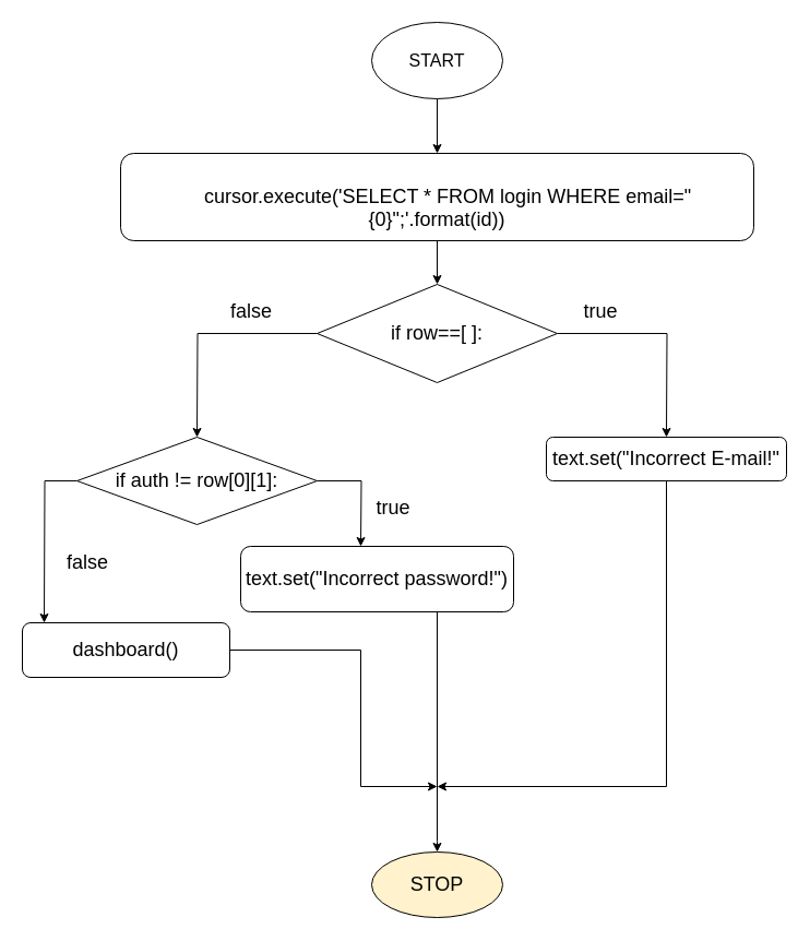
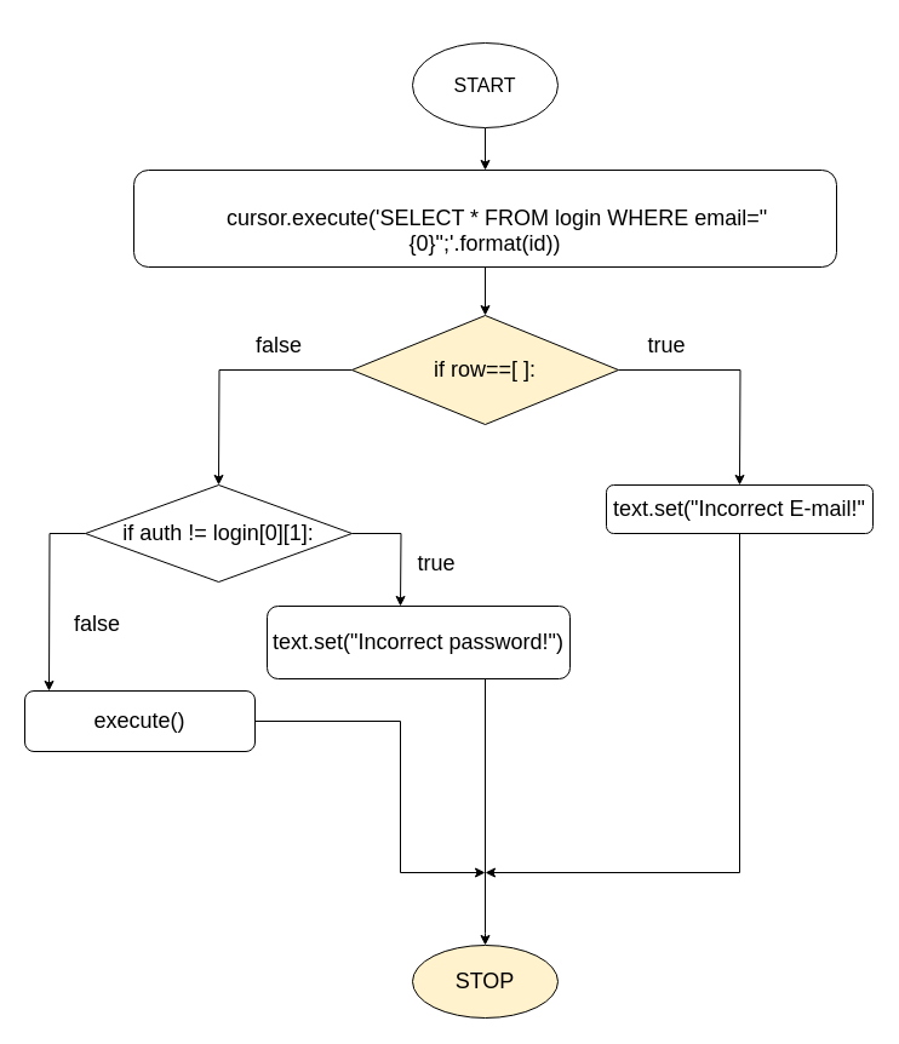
  <mxCell id="0" />
  <mxCell id="1" parent="0" />
  <mxCell id="2" style="edgeStyle=orthogonalEdgeStyle;rounded=0;orthogonalLoop=1;jettySize=auto;html=1;fontSize=18;" edge="1" parent="1" source="3" target="5"><mxGeometry relative="1" as="geometry"><mxPoint x="400" y="130" as="targetPoint" /></mxGeometry></mxCell>
- <mxCell id="3" value="&lt;font size=&quot;3&quot;&gt;START&lt;/font&gt;" style="ellipse;whiteSpace=wrap;html=1;" vertex="1" parent="1"><mxGeometry x="340" y="20" width="120" height="70" as="geometry" /></mxCell>
+ <mxCell id="3" value="&lt;font size=&quot;3&quot;&gt;START&lt;/font&gt;" style="ellipse;whiteSpace=wrap;html=1;" vertex="1" parent="1"><mxGeometry x="340" y="35" width="120" height="70" as="geometry" /></mxCell>
  <mxCell id="4" style="edgeStyle=orthogonalEdgeStyle;rounded=0;orthogonalLoop=1;jettySize=auto;html=1;fontSize=18;" edge="1" parent="1" source="5" target="8"><mxGeometry relative="1" as="geometry"><mxPoint x="400" y="270" as="targetPoint" /></mxGeometry></mxCell>
  <mxCell id="5" value="&lt;div&gt;&lt;br&gt;&lt;/div&gt;&lt;div&gt;&amp;nbsp; &amp;nbsp; cursor.execute('SELECT * FROM login WHERE email=&quot;{0}&quot;;'.format(id))&lt;/div&gt;" style="rounded=1;whiteSpace=wrap;html=1;fontSize=18;" vertex="1" parent="1"><mxGeometry x="110" y="140" width="580" height="80" as="geometry" /></mxCell>
  <mxCell id="6" style="edgeStyle=orthogonalEdgeStyle;rounded=0;orthogonalLoop=1;jettySize=auto;html=1;fontSize=18;" edge="1" parent="1" source="8"><mxGeometry relative="1" as="geometry"><mxPoint x="610" y="400" as="targetPoint" /></mxGeometry></mxCell>
  <mxCell id="7" style="edgeStyle=orthogonalEdgeStyle;rounded=0;orthogonalLoop=1;jettySize=auto;html=1;fontSize=18;" edge="1" parent="1" source="8"><mxGeometry relative="1" as="geometry"><mxPoint x="180" y="400" as="targetPoint" /></mxGeometry></mxCell>
- <mxCell id="8" value="if row==[ ]:" style="rhombus;whiteSpace=wrap;html=1;fontSize=18;" vertex="1" parent="1"><mxGeometry x="290" y="260" width="220" height="90" as="geometry" /></mxCell>
+ <mxCell id="8" value="if row==[ ]:" style="rhombus;whiteSpace=wrap;html=1;fontSize=18;fillColor=#fff2cc;" vertex="1" parent="1"><mxGeometry x="290" y="260" width="220" height="90" as="geometry" /></mxCell>
  <mxCell id="9" value="true" style="text;html=1;strokeColor=none;fillColor=none;align=center;verticalAlign=middle;whiteSpace=wrap;rounded=0;fontSize=18;" vertex="1" parent="1"><mxGeometry x="520" y="270" width="60" height="30" as="geometry" /></mxCell>
  <mxCell id="10" style="edgeStyle=orthogonalEdgeStyle;rounded=0;orthogonalLoop=1;jettySize=auto;html=1;fontSize=18;" edge="1" parent="1" source="11"><mxGeometry relative="1" as="geometry"><mxPoint x="400" y="720" as="targetPoint" /><Array as="points"><mxPoint x="610" y="720" /><mxPoint x="610" y="720" /></Array></mxGeometry></mxCell>
  <mxCell id="11" value="text.set(&quot;Incorrect E-mail!&quot;" style="rounded=1;whiteSpace=wrap;html=1;fontSize=18;" vertex="1" parent="1"><mxGeometry x="500" y="400" width="220" height="40" as="geometry" /></mxCell>
  <mxCell id="12" style="edgeStyle=orthogonalEdgeStyle;rounded=0;orthogonalLoop=1;jettySize=auto;html=1;fontSize=18;" edge="1" parent="1" source="14"><mxGeometry relative="1" as="geometry"><mxPoint x="330" y="500" as="targetPoint" /></mxGeometry></mxCell>
  <mxCell id="13" style="edgeStyle=orthogonalEdgeStyle;rounded=0;orthogonalLoop=1;jettySize=auto;html=1;fontSize=18;" edge="1" parent="1" source="14"><mxGeometry relative="1" as="geometry"><mxPoint x="40" y="570" as="targetPoint" /></mxGeometry></mxCell>
- <mxCell id="14" value="if auth != row[0][1]:" style="rhombus;whiteSpace=wrap;html=1;fontSize=18;" vertex="1" parent="1"><mxGeometry x="70" y="400" width="220" height="80" as="geometry" /></mxCell>
+ <mxCell id="14" value="if auth != login[0][1]:" style="rhombus;whiteSpace=wrap;html=1;fontSize=18;" vertex="1" parent="1"><mxGeometry x="70" y="400" width="220" height="80" as="geometry" /></mxCell>
  <mxCell id="15" style="edgeStyle=orthogonalEdgeStyle;rounded=0;orthogonalLoop=1;jettySize=auto;html=1;fontSize=18;" edge="1" parent="1" source="16"><mxGeometry relative="1" as="geometry"><mxPoint x="400" y="780" as="targetPoint" /><Array as="points"><mxPoint x="400" y="770" /></Array></mxGeometry></mxCell>
  <mxCell id="16" value="text.set(&quot;Incorrect password!&quot;)" style="rounded=1;whiteSpace=wrap;html=1;fontSize=18;" vertex="1" parent="1"><mxGeometry x="220" y="500" width="250" height="60" as="geometry" /></mxCell>
  <mxCell id="17" style="edgeStyle=orthogonalEdgeStyle;rounded=0;orthogonalLoop=1;jettySize=auto;html=1;fontSize=18;" edge="1" parent="1" source="18"><mxGeometry relative="1" as="geometry"><mxPoint x="400" y="720" as="targetPoint" /><Array as="points"><mxPoint x="330" y="595" /><mxPoint x="330" y="720" /></Array></mxGeometry></mxCell>
- <mxCell id="18" value="dashboard()" style="rounded=1;whiteSpace=wrap;html=1;fontSize=18;" vertex="1" parent="1"><mxGeometry x="20" y="570" width="190" height="50" as="geometry" /></mxCell>
+ <mxCell id="18" value="execute()" style="rounded=1;whiteSpace=wrap;html=1;fontSize=18;" vertex="1" parent="1"><mxGeometry x="20" y="570" width="190" height="50" as="geometry" /></mxCell>
  <mxCell id="19" value="STOP" style="ellipse;whiteSpace=wrap;html=1;fontSize=18;fillColor=#fff2cc;" vertex="1" parent="1"><mxGeometry x="340" y="780" width="120" height="60" as="geometry" /></mxCell>
  <mxCell id="20" value="false" style="text;html=1;strokeColor=none;fillColor=none;align=center;verticalAlign=middle;whiteSpace=wrap;rounded=0;fontSize=18;" vertex="1" parent="1"><mxGeometry x="200" y="270" width="60" height="30" as="geometry" /></mxCell>
  <mxCell id="21" value="false" style="text;html=1;strokeColor=none;fillColor=none;align=center;verticalAlign=middle;whiteSpace=wrap;rounded=0;fontSize=18;" vertex="1" parent="1"><mxGeometry x="50" y="500" width="60" height="30" as="geometry" /></mxCell>
  <mxCell id="22" value="true" style="text;html=1;strokeColor=none;fillColor=none;align=center;verticalAlign=middle;whiteSpace=wrap;rounded=0;fontSize=18;" vertex="1" parent="1"><mxGeometry x="330" y="450" width="60" height="30" as="geometry" /></mxCell>
